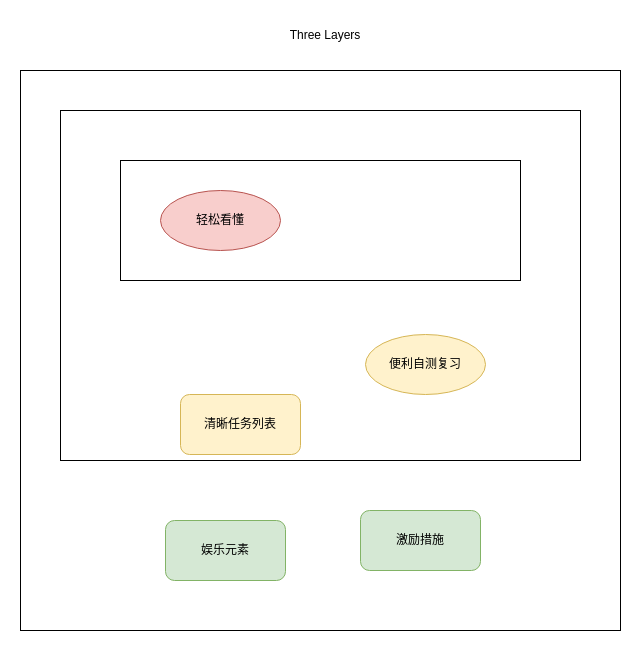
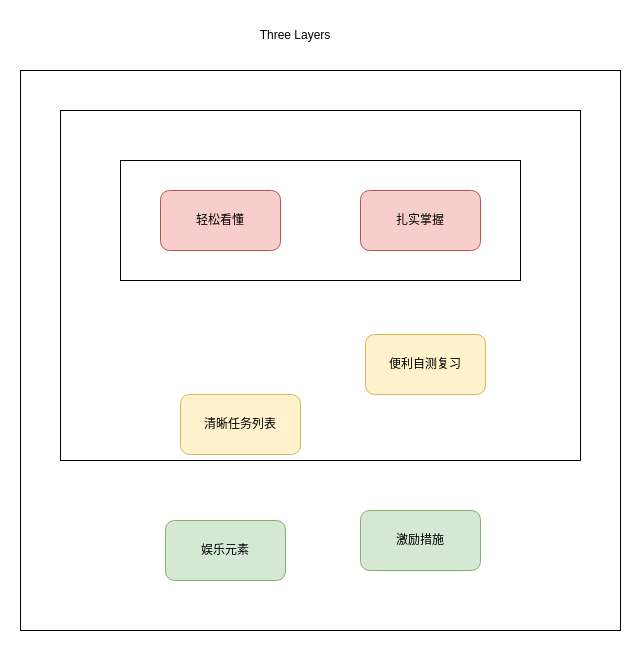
  <mxCell id="0" />
  <mxCell id="1" parent="0" />
  <mxCell id="2" value="" style="rounded=0;whiteSpace=wrap;html=1;" vertex="1" parent="1"><mxGeometry x="20" y="70" width="600" height="560" as="geometry" /></mxCell>
  <mxCell id="3" value="" style="rounded=0;whiteSpace=wrap;html=1;" vertex="1" parent="1"><mxGeometry x="60" y="110" width="520" height="350" as="geometry" /></mxCell>
  <mxCell id="4" value="" style="rounded=0;whiteSpace=wrap;html=1;" vertex="1" parent="1"><mxGeometry x="120" y="160" width="400" height="120" as="geometry" /></mxCell>
- <mxCell id="5" value="轻松看懂" style="ellipse;whiteSpace=wrap;html=1;fillColor=#f8cecc;strokeColor=#b85450;" vertex="1" parent="1"><mxGeometry x="160" y="190" width="120" height="60" as="geometry" /></mxCell>
+ <mxCell id="5" value="轻松看懂" style="rounded=1;whiteSpace=wrap;html=1;fillColor=#f8cecc;strokeColor=#b85450;" vertex="1" parent="1"><mxGeometry x="160" y="190" width="120" height="60" as="geometry" /></mxCell>
+ <mxCell id="6" value="扎实掌握" style="rounded=1;whiteSpace=wrap;html=1;fillColor=#f8cecc;strokeColor=#b85450;" vertex="1" parent="1"><mxGeometry x="360" y="190" width="120" height="60" as="geometry" /></mxCell>
  <mxCell id="7" value="清晰任务列表" style="rounded=1;whiteSpace=wrap;html=1;fillColor=#fff2cc;strokeColor=#d6b656;" vertex="1" parent="1"><mxGeometry x="180" y="394" width="120" height="60" as="geometry" /></mxCell>
- <mxCell id="8" value="便利自测复习" style="ellipse;whiteSpace=wrap;html=1;fillColor=#fff2cc;strokeColor=#d6b656;" vertex="1" parent="1"><mxGeometry x="365" y="334" width="120" height="60" as="geometry" /></mxCell>
+ <mxCell id="8" value="便利自测复习" style="rounded=1;whiteSpace=wrap;html=1;fillColor=#fff2cc;strokeColor=#d6b656;" vertex="1" parent="1"><mxGeometry x="365" y="334" width="120" height="60" as="geometry" /></mxCell>
  <mxCell id="9" value="娱乐元素" style="rounded=1;whiteSpace=wrap;html=1;fillColor=#d5e8d4;strokeColor=#82b366;" vertex="1" parent="1"><mxGeometry x="165" y="520" width="120" height="60" as="geometry" /></mxCell>
  <mxCell id="10" value="激励措施" style="rounded=1;whiteSpace=wrap;html=1;fillColor=#d5e8d4;strokeColor=#82b366;" vertex="1" parent="1"><mxGeometry x="360" y="510" width="120" height="60" as="geometry" /></mxCell>
- <mxCell id="11" value="Three Layers" style="text;html=1;strokeColor=none;fillColor=none;align=center;verticalAlign=middle;whiteSpace=wrap;rounded=0;" vertex="1" parent="1"><mxGeometry x="265" y="20" width="120" height="30" as="geometry" /></mxCell>
+ <mxCell id="11" value="Three Layers" style="text;html=1;strokeColor=none;fillColor=none;align=center;verticalAlign=middle;whiteSpace=wrap;rounded=0;" vertex="1" parent="1"><mxGeometry x="235" y="20" width="120" height="30" as="geometry" /></mxCell>
